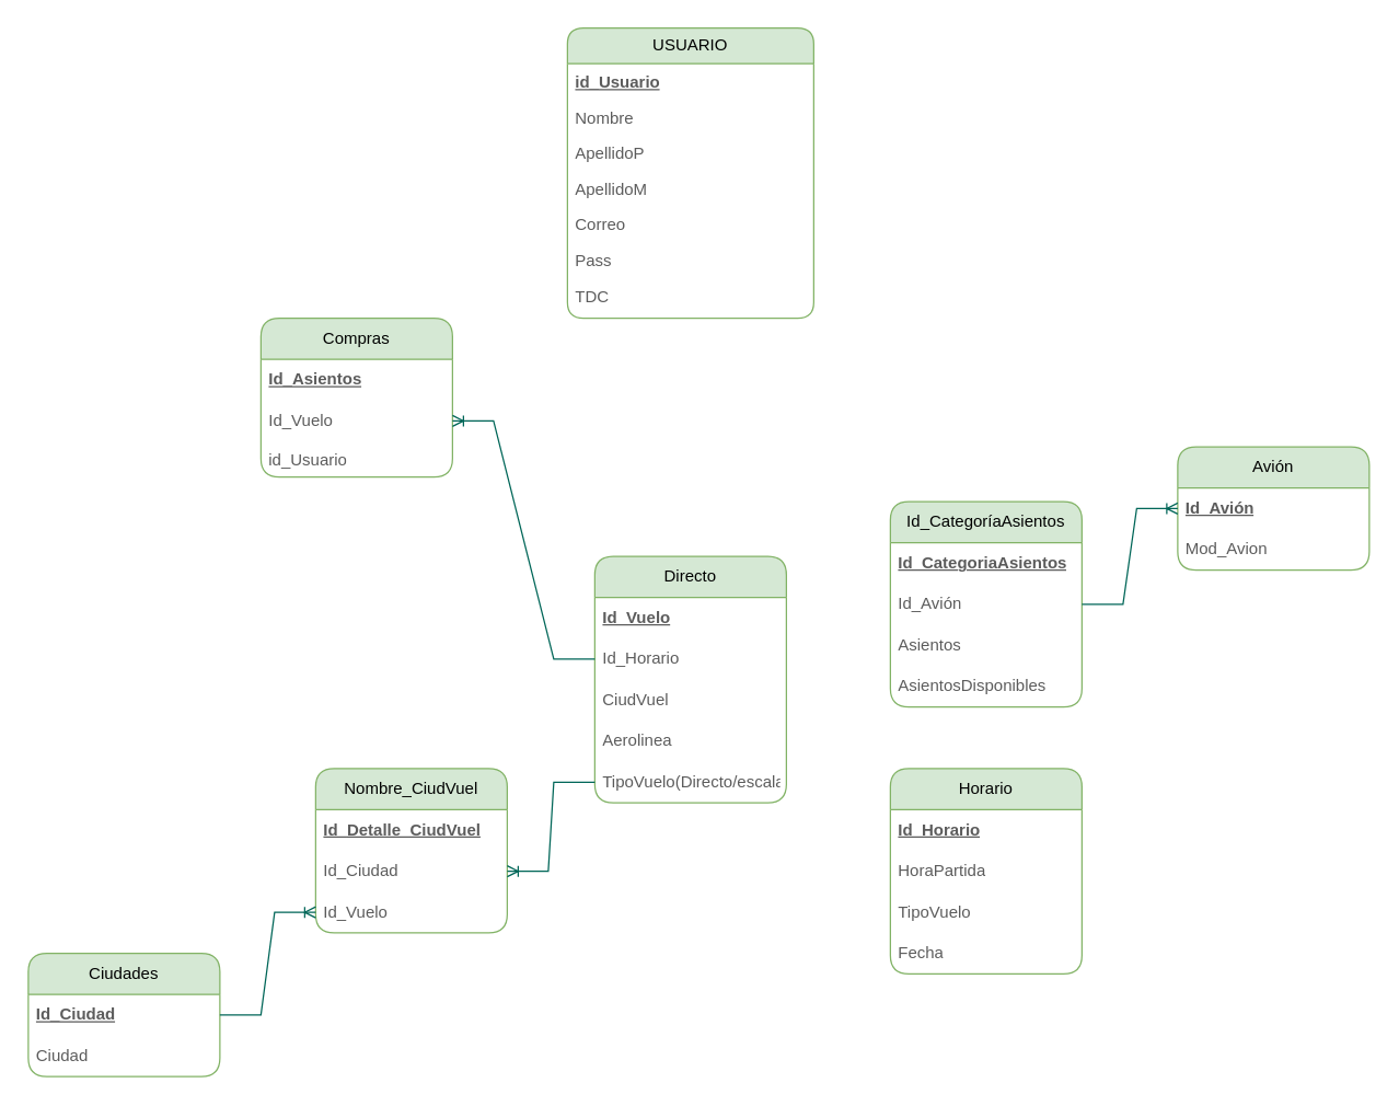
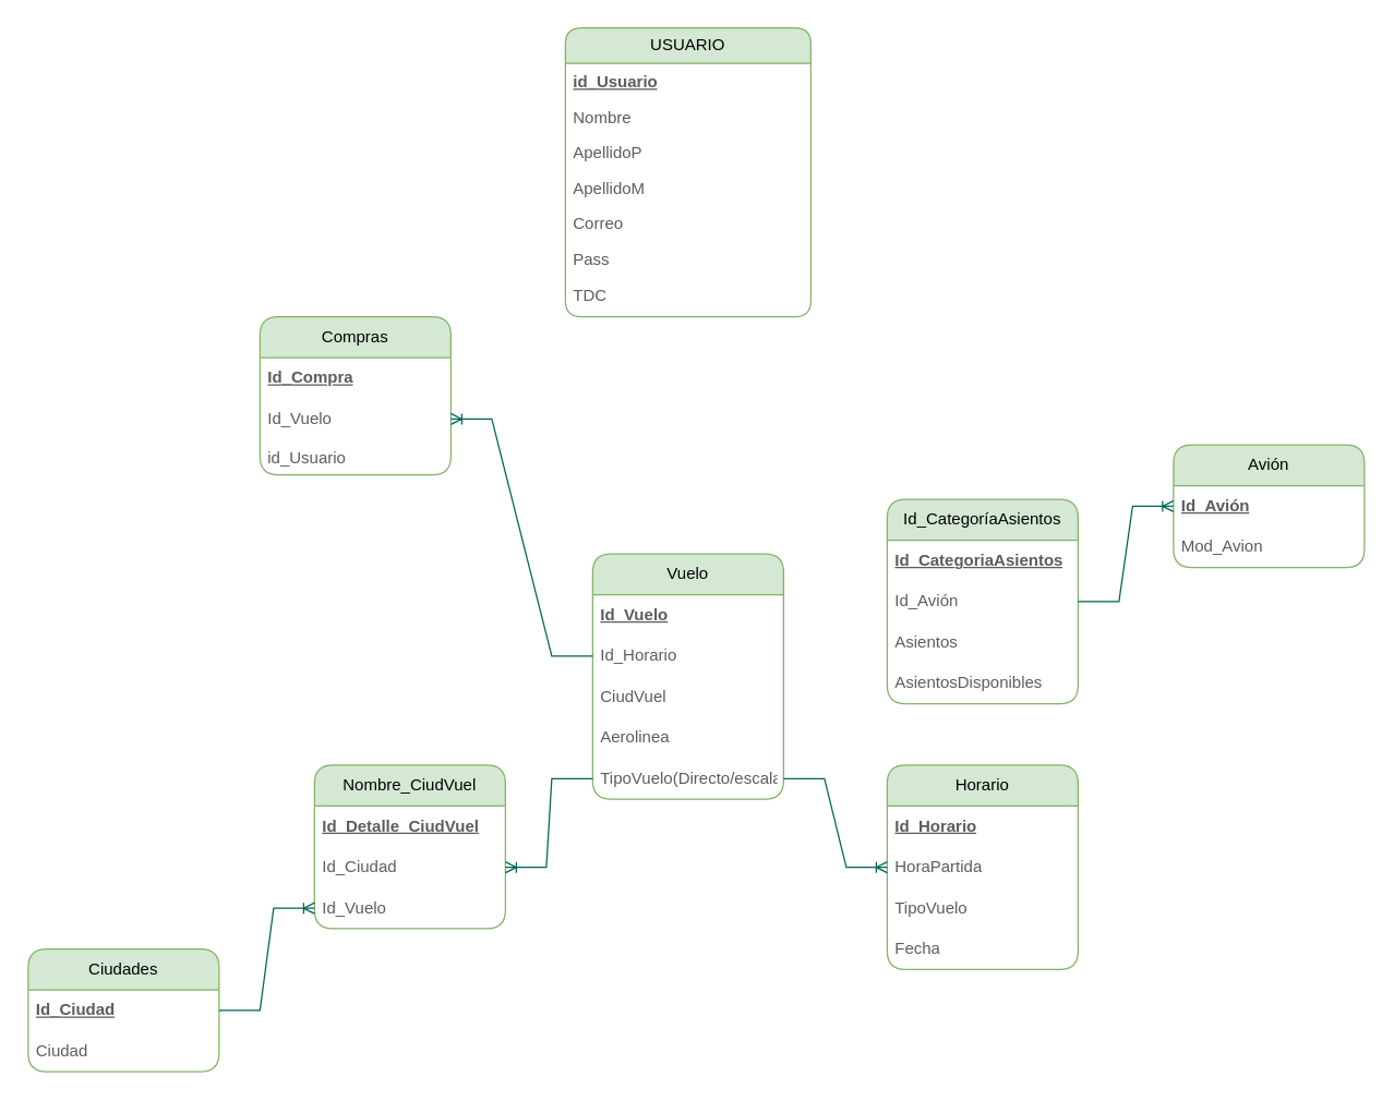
  <mxCell id="0" />
  <mxCell id="1" parent="0" />
  <mxCell id="2" value="USUARIO" style="swimlane;fontStyle=0;childLayout=stackLayout;horizontal=1;startSize=26;fillColor=#d5e8d4;horizontalStack=0;resizeParent=1;resizeParentMax=0;resizeLast=0;collapsible=1;marginBottom=0;whiteSpace=wrap;html=1;rounded=1;labelBackgroundColor=none;strokeColor=#82b366;swimlaneFillColor=none;" parent="1" vertex="1"><mxGeometry x="414" y="20" width="180" height="212" as="geometry" /></mxCell>
  <mxCell id="3" value="id_Usuario" style="text;strokeColor=none;fillColor=none;align=left;verticalAlign=top;spacingLeft=4;spacingRight=4;overflow=hidden;rotatable=0;points=[[0,0.5],[1,0.5]];portConstraint=eastwest;whiteSpace=wrap;html=1;rounded=1;labelBackgroundColor=none;fontColor=#5C5C5C;fontStyle=5" parent="2" vertex="1"><mxGeometry y="26" width="180" height="26" as="geometry" /></mxCell>
  <mxCell id="4" value="Nombre" style="text;strokeColor=none;fillColor=none;align=left;verticalAlign=top;spacingLeft=4;spacingRight=4;overflow=hidden;rotatable=0;points=[[0,0.5],[1,0.5]];portConstraint=eastwest;whiteSpace=wrap;html=1;rounded=1;labelBackgroundColor=none;fontColor=#5C5C5C;" parent="2" vertex="1"><mxGeometry y="52" width="180" height="26" as="geometry" /></mxCell>
  <mxCell id="5" value="ApellidoP" style="text;strokeColor=none;fillColor=none;align=left;verticalAlign=top;spacingLeft=4;spacingRight=4;overflow=hidden;rotatable=0;points=[[0,0.5],[1,0.5]];portConstraint=eastwest;whiteSpace=wrap;html=1;rounded=1;labelBackgroundColor=none;fontColor=#5C5C5C;" parent="2" vertex="1"><mxGeometry y="78" width="180" height="26" as="geometry" /></mxCell>
  <mxCell id="6" value="ApellidoM" style="text;strokeColor=none;fillColor=none;align=left;verticalAlign=top;spacingLeft=4;spacingRight=4;overflow=hidden;rotatable=0;points=[[0,0.5],[1,0.5]];portConstraint=eastwest;whiteSpace=wrap;html=1;rounded=1;labelBackgroundColor=none;fontColor=#5C5C5C;" parent="2" vertex="1"><mxGeometry y="104" width="180" height="26" as="geometry" /></mxCell>
  <mxCell id="7" value="Correo" style="text;strokeColor=none;fillColor=none;align=left;verticalAlign=top;spacingLeft=4;spacingRight=4;overflow=hidden;rotatable=0;points=[[0,0.5],[1,0.5]];portConstraint=eastwest;whiteSpace=wrap;html=1;rounded=1;labelBackgroundColor=none;fontColor=#5C5C5C;" parent="2" vertex="1"><mxGeometry y="130" width="180" height="26" as="geometry" /></mxCell>
  <mxCell id="8" value="Pass" style="text;strokeColor=none;fillColor=none;align=left;verticalAlign=top;spacingLeft=4;spacingRight=4;overflow=hidden;rotatable=0;points=[[0,0.5],[1,0.5]];portConstraint=eastwest;whiteSpace=wrap;html=1;rounded=1;labelBackgroundColor=none;fontColor=#5C5C5C;" parent="2" vertex="1"><mxGeometry y="156" width="180" height="26" as="geometry" /></mxCell>
  <mxCell id="9" value="TDC" style="text;strokeColor=none;fillColor=none;align=left;verticalAlign=middle;spacingLeft=4;spacingRight=4;overflow=hidden;points=[[0,0.5],[1,0.5]];portConstraint=eastwest;rotatable=0;whiteSpace=wrap;html=1;labelBackgroundColor=none;fontColor=#5C5C5C;rounded=1;" parent="2" vertex="1"><mxGeometry y="182" width="180" height="30" as="geometry" /></mxCell>
- <mxCell id="10" value="Directo" style="swimlane;fontStyle=0;childLayout=stackLayout;horizontal=1;startSize=30;horizontalStack=0;resizeParent=1;resizeParentMax=0;resizeLast=0;collapsible=1;marginBottom=0;whiteSpace=wrap;html=1;labelBackgroundColor=none;fillColor=#d5e8d4;strokeColor=#82b366;rounded=1;swimlaneFillColor=none;" parent="1" vertex="1"><mxGeometry x="434" y="406" width="140" height="180" as="geometry" /></mxCell>
+ <mxCell id="10" value="Vuelo" style="swimlane;fontStyle=0;childLayout=stackLayout;horizontal=1;startSize=30;horizontalStack=0;resizeParent=1;resizeParentMax=0;resizeLast=0;collapsible=1;marginBottom=0;whiteSpace=wrap;html=1;labelBackgroundColor=none;fillColor=#d5e8d4;strokeColor=#82b366;rounded=1;swimlaneFillColor=none;" parent="1" vertex="1"><mxGeometry x="434" y="406" width="140" height="180" as="geometry" /></mxCell>
  <mxCell id="11" value="&lt;b&gt;&lt;u&gt;Id_Vuelo&lt;/u&gt;&lt;/b&gt;" style="text;strokeColor=none;fillColor=none;align=left;verticalAlign=middle;spacingLeft=4;spacingRight=4;overflow=hidden;points=[[0,0.5],[1,0.5]];portConstraint=eastwest;rotatable=0;whiteSpace=wrap;html=1;labelBackgroundColor=none;fontColor=#5C5C5C;rounded=1;" parent="10" vertex="1"><mxGeometry y="30" width="140" height="30" as="geometry" /></mxCell>
  <mxCell id="12" value="Id_Horario" style="text;strokeColor=none;fillColor=none;align=left;verticalAlign=middle;spacingLeft=4;spacingRight=4;overflow=hidden;points=[[0,0.5],[1,0.5]];portConstraint=eastwest;rotatable=0;whiteSpace=wrap;html=1;labelBackgroundColor=none;fontColor=#5C5C5C;rounded=1;" parent="10" vertex="1"><mxGeometry y="60" width="140" height="30" as="geometry" /></mxCell>
  <mxCell id="13" value="CiudVuel" style="text;strokeColor=none;fillColor=none;align=left;verticalAlign=middle;spacingLeft=4;spacingRight=4;overflow=hidden;points=[[0,0.5],[1,0.5]];portConstraint=eastwest;rotatable=0;whiteSpace=wrap;html=1;labelBackgroundColor=none;fontColor=#5C5C5C;rounded=1;" parent="10" vertex="1"><mxGeometry y="90" width="140" height="30" as="geometry" /></mxCell>
  <mxCell id="14" value="Aerolinea" style="text;strokeColor=none;fillColor=none;align=left;verticalAlign=middle;spacingLeft=4;spacingRight=4;overflow=hidden;points=[[0,0.5],[1,0.5]];portConstraint=eastwest;rotatable=0;whiteSpace=wrap;html=1;labelBackgroundColor=none;fontColor=#5C5C5C;rounded=1;" parent="10" vertex="1"><mxGeometry y="120" width="140" height="30" as="geometry" /></mxCell>
  <mxCell id="15" value="TipoVuelo(Directo/escalas)" style="text;strokeColor=none;fillColor=none;align=left;verticalAlign=middle;spacingLeft=4;spacingRight=4;overflow=hidden;points=[[0,0.5],[1,0.5]];portConstraint=eastwest;rotatable=0;whiteSpace=wrap;html=1;labelBackgroundColor=none;fontColor=#5C5C5C;rounded=1;" parent="10" vertex="1"><mxGeometry y="150" width="140" height="30" as="geometry" /></mxCell>
  <mxCell id="16" value="Nombre_CiudVuel" style="swimlane;fontStyle=0;childLayout=stackLayout;horizontal=1;startSize=30;horizontalStack=0;resizeParent=1;resizeParentMax=0;resizeLast=0;collapsible=1;marginBottom=0;whiteSpace=wrap;html=1;labelBackgroundColor=none;fillColor=#d5e8d4;strokeColor=#82b366;rounded=1;swimlaneFillColor=none;" parent="1" vertex="1"><mxGeometry x="230" y="561" width="140" height="120" as="geometry" /></mxCell>
  <mxCell id="17" value="Id_&lt;span style=&quot;text-align: center;&quot;&gt;Detalle_CiudVuel&lt;/span&gt;" style="text;strokeColor=none;fillColor=none;align=left;verticalAlign=middle;spacingLeft=4;spacingRight=4;overflow=hidden;points=[[0,0.5],[1,0.5]];portConstraint=eastwest;rotatable=0;whiteSpace=wrap;html=1;labelBackgroundColor=none;fontColor=#5C5C5C;rounded=1;fontStyle=5" parent="16" vertex="1"><mxGeometry y="30" width="140" height="30" as="geometry" /></mxCell>
  <mxCell id="18" value="Id_Ciudad" style="text;strokeColor=none;fillColor=none;align=left;verticalAlign=middle;spacingLeft=4;spacingRight=4;overflow=hidden;points=[[0,0.5],[1,0.5]];portConstraint=eastwest;rotatable=0;whiteSpace=wrap;html=1;labelBackgroundColor=none;fontColor=#5C5C5C;rounded=1;" parent="16" vertex="1"><mxGeometry y="60" width="140" height="30" as="geometry" /></mxCell>
  <mxCell id="19" value="Id_Vuelo" style="text;strokeColor=none;fillColor=none;align=left;verticalAlign=middle;spacingLeft=4;spacingRight=4;overflow=hidden;points=[[0,0.5],[1,0.5]];portConstraint=eastwest;rotatable=0;whiteSpace=wrap;html=1;labelBackgroundColor=none;fontColor=#5C5C5C;rounded=1;" parent="16" vertex="1"><mxGeometry y="90" width="140" height="30" as="geometry" /></mxCell>
  <mxCell id="20" value="Horario" style="swimlane;fontStyle=0;childLayout=stackLayout;horizontal=1;startSize=30;horizontalStack=0;resizeParent=1;resizeParentMax=0;resizeLast=0;collapsible=1;marginBottom=0;whiteSpace=wrap;html=1;labelBackgroundColor=none;fillColor=#d5e8d4;strokeColor=#82b366;rounded=1;swimlaneFillColor=none;" parent="1" vertex="1"><mxGeometry x="650" y="561" width="140" height="150" as="geometry" /></mxCell>
  <mxCell id="21" value="Id_Horario" style="text;strokeColor=none;fillColor=none;align=left;verticalAlign=middle;spacingLeft=4;spacingRight=4;overflow=hidden;points=[[0,0.5],[1,0.5]];portConstraint=eastwest;rotatable=0;whiteSpace=wrap;html=1;labelBackgroundColor=none;fontColor=#5C5C5C;rounded=1;fontStyle=5" parent="20" vertex="1"><mxGeometry y="30" width="140" height="30" as="geometry" /></mxCell>
  <mxCell id="22" value="HoraPartida" style="text;strokeColor=none;fillColor=none;align=left;verticalAlign=middle;spacingLeft=4;spacingRight=4;overflow=hidden;points=[[0,0.5],[1,0.5]];portConstraint=eastwest;rotatable=0;whiteSpace=wrap;html=1;labelBackgroundColor=none;fontColor=#5C5C5C;rounded=1;" parent="20" vertex="1"><mxGeometry y="60" width="140" height="30" as="geometry" /></mxCell>
  <mxCell id="23" value="TipoVuelo" style="text;strokeColor=none;fillColor=none;align=left;verticalAlign=middle;spacingLeft=4;spacingRight=4;overflow=hidden;points=[[0,0.5],[1,0.5]];portConstraint=eastwest;rotatable=0;whiteSpace=wrap;html=1;labelBackgroundColor=none;fontColor=#5C5C5C;rounded=1;" parent="20" vertex="1"><mxGeometry y="90" width="140" height="30" as="geometry" /></mxCell>
  <mxCell id="24" value="Fecha" style="text;strokeColor=none;fillColor=none;align=left;verticalAlign=middle;spacingLeft=4;spacingRight=4;overflow=hidden;points=[[0,0.5],[1,0.5]];portConstraint=eastwest;rotatable=0;whiteSpace=wrap;html=1;labelBackgroundColor=none;fontColor=#5C5C5C;rounded=1;" parent="20" vertex="1"><mxGeometry y="120" width="140" height="30" as="geometry" /></mxCell>
  <mxCell id="25" value="Compras" style="swimlane;fontStyle=0;childLayout=stackLayout;horizontal=1;startSize=30;horizontalStack=0;resizeParent=1;resizeParentMax=0;resizeLast=0;collapsible=1;marginBottom=0;whiteSpace=wrap;html=1;labelBackgroundColor=none;fillColor=#d5e8d4;strokeColor=#82b366;rounded=1;swimlaneFillColor=none;" parent="1" vertex="1"><mxGeometry x="190" y="232" width="140" height="116" as="geometry" /></mxCell>
- <mxCell id="26" value="Id_Asientos" style="text;strokeColor=none;fillColor=none;align=left;verticalAlign=middle;spacingLeft=4;spacingRight=4;overflow=hidden;points=[[0,0.5],[1,0.5]];portConstraint=eastwest;rotatable=0;whiteSpace=wrap;html=1;labelBackgroundColor=none;fontColor=#5C5C5C;rounded=1;fontStyle=5" parent="25" vertex="1"><mxGeometry y="30" width="140" height="30" as="geometry" /></mxCell>
+ <mxCell id="26" value="Id_Compra" style="text;strokeColor=none;fillColor=none;align=left;verticalAlign=middle;spacingLeft=4;spacingRight=4;overflow=hidden;points=[[0,0.5],[1,0.5]];portConstraint=eastwest;rotatable=0;whiteSpace=wrap;html=1;labelBackgroundColor=none;fontColor=#5C5C5C;rounded=1;fontStyle=5" parent="25" vertex="1"><mxGeometry y="30" width="140" height="30" as="geometry" /></mxCell>
  <mxCell id="27" value="Id_Vuelo" style="text;strokeColor=none;fillColor=none;align=left;verticalAlign=middle;spacingLeft=4;spacingRight=4;overflow=hidden;points=[[0,0.5],[1,0.5]];portConstraint=eastwest;rotatable=0;whiteSpace=wrap;html=1;labelBackgroundColor=none;fontColor=#5C5C5C;rounded=1;" parent="25" vertex="1"><mxGeometry y="60" width="140" height="30" as="geometry" /></mxCell>
  <mxCell id="28" value="id_Usuario" style="text;strokeColor=none;fillColor=none;align=left;verticalAlign=top;spacingLeft=4;spacingRight=4;overflow=hidden;rotatable=0;points=[[0,0.5],[1,0.5]];portConstraint=eastwest;whiteSpace=wrap;html=1;rounded=1;labelBackgroundColor=none;fontColor=#5C5C5C;" parent="25" vertex="1"><mxGeometry y="90" width="140" height="26" as="geometry" /></mxCell>
  <mxCell id="29" value="Avión" style="swimlane;fontStyle=0;childLayout=stackLayout;horizontal=1;startSize=30;horizontalStack=0;resizeParent=1;resizeParentMax=0;resizeLast=0;collapsible=1;marginBottom=0;whiteSpace=wrap;html=1;labelBackgroundColor=none;fillColor=#d5e8d4;strokeColor=#82b366;rounded=1;swimlaneFillColor=none;" parent="1" vertex="1"><mxGeometry x="860" y="326" width="140" height="90" as="geometry" /></mxCell>
  <mxCell id="30" value="Id_Avión" style="text;strokeColor=none;fillColor=none;align=left;verticalAlign=middle;spacingLeft=4;spacingRight=4;overflow=hidden;points=[[0,0.5],[1,0.5]];portConstraint=eastwest;rotatable=0;whiteSpace=wrap;html=1;labelBackgroundColor=none;fontColor=#5C5C5C;rounded=1;fontStyle=5" parent="29" vertex="1"><mxGeometry y="30" width="140" height="30" as="geometry" /></mxCell>
  <mxCell id="31" value="Mod_Avion" style="text;strokeColor=none;fillColor=none;align=left;verticalAlign=middle;spacingLeft=4;spacingRight=4;overflow=hidden;points=[[0,0.5],[1,0.5]];portConstraint=eastwest;rotatable=0;whiteSpace=wrap;html=1;labelBackgroundColor=none;fontColor=#5C5C5C;rounded=1;" parent="29" vertex="1"><mxGeometry y="60" width="140" height="30" as="geometry" /></mxCell>
  <mxCell id="32" value="Id_CategoríaAsientos" style="swimlane;fontStyle=0;childLayout=stackLayout;horizontal=1;startSize=30;horizontalStack=0;resizeParent=1;resizeParentMax=0;resizeLast=0;collapsible=1;marginBottom=0;whiteSpace=wrap;html=1;labelBackgroundColor=none;fillColor=#d5e8d4;strokeColor=#82b366;rounded=1;swimlaneFillColor=none;" parent="1" vertex="1"><mxGeometry x="650" y="366" width="140" height="150" as="geometry" /></mxCell>
  <mxCell id="33" value="Id_CategoriaAsientos" style="text;strokeColor=none;fillColor=none;align=left;verticalAlign=middle;spacingLeft=4;spacingRight=4;overflow=hidden;points=[[0,0.5],[1,0.5]];portConstraint=eastwest;rotatable=0;whiteSpace=wrap;html=1;labelBackgroundColor=none;fontColor=#5C5C5C;rounded=1;fontStyle=5" parent="32" vertex="1"><mxGeometry y="30" width="140" height="30" as="geometry" /></mxCell>
  <mxCell id="34" value="Id_Avión" style="text;strokeColor=none;fillColor=none;align=left;verticalAlign=middle;spacingLeft=4;spacingRight=4;overflow=hidden;points=[[0,0.5],[1,0.5]];portConstraint=eastwest;rotatable=0;whiteSpace=wrap;html=1;labelBackgroundColor=none;fontColor=#5C5C5C;rounded=1;" parent="32" vertex="1"><mxGeometry y="60" width="140" height="30" as="geometry" /></mxCell>
  <mxCell id="35" value="Asientos" style="text;strokeColor=none;fillColor=none;align=left;verticalAlign=middle;spacingLeft=4;spacingRight=4;overflow=hidden;points=[[0,0.5],[1,0.5]];portConstraint=eastwest;rotatable=0;whiteSpace=wrap;html=1;labelBackgroundColor=none;fontColor=#5C5C5C;rounded=1;" parent="32" vertex="1"><mxGeometry y="90" width="140" height="30" as="geometry" /></mxCell>
  <mxCell id="36" value="AsientosDisponibles" style="text;strokeColor=none;fillColor=none;align=left;verticalAlign=middle;spacingLeft=4;spacingRight=4;overflow=hidden;points=[[0,0.5],[1,0.5]];portConstraint=eastwest;rotatable=0;whiteSpace=wrap;html=1;labelBackgroundColor=none;fontColor=#5C5C5C;rounded=1;" parent="32" vertex="1"><mxGeometry y="120" width="140" height="30" as="geometry" /></mxCell>
  <mxCell id="37" value="Ciudades" style="swimlane;fontStyle=0;childLayout=stackLayout;horizontal=1;startSize=30;horizontalStack=0;resizeParent=1;resizeParentMax=0;resizeLast=0;collapsible=1;marginBottom=0;whiteSpace=wrap;html=1;labelBackgroundColor=none;fillColor=#d5e8d4;strokeColor=#82b366;rounded=1;swimlaneFillColor=none;" parent="1" vertex="1"><mxGeometry x="20" y="696" width="140" height="90" as="geometry" /></mxCell>
  <mxCell id="38" value="Id_Ciudad" style="text;strokeColor=none;fillColor=none;align=left;verticalAlign=middle;spacingLeft=4;spacingRight=4;overflow=hidden;points=[[0,0.5],[1,0.5]];portConstraint=eastwest;rotatable=0;whiteSpace=wrap;html=1;labelBackgroundColor=none;fontColor=#5C5C5C;rounded=1;fontStyle=5" parent="37" vertex="1"><mxGeometry y="30" width="140" height="30" as="geometry" /></mxCell>
  <mxCell id="39" value="Ciudad" style="text;strokeColor=none;fillColor=none;align=left;verticalAlign=middle;spacingLeft=4;spacingRight=4;overflow=hidden;points=[[0,0.5],[1,0.5]];portConstraint=eastwest;rotatable=0;whiteSpace=wrap;html=1;labelBackgroundColor=none;fontColor=#5C5C5C;rounded=1;" parent="37" vertex="1"><mxGeometry y="60" width="140" height="30" as="geometry" /></mxCell>
  <mxCell id="40" value="" style="edgeStyle=entityRelationEdgeStyle;fontSize=12;html=1;endArrow=ERoneToMany;rounded=0;strokeColor=#006658;fontColor=#5C5C5C;fillColor=#21C0A5;entryX=1;entryY=0.5;entryDx=0;entryDy=0;exitX=0;exitY=0.5;exitDx=0;exitDy=0;" parent="1" source="12" target="27" edge="1"><mxGeometry width="100" height="100" relative="1" as="geometry"><mxPoint x="910" y="496" as="sourcePoint" /><mxPoint x="1010" y="396" as="targetPoint" /></mxGeometry></mxCell>
  <mxCell id="41" value="" style="edgeStyle=entityRelationEdgeStyle;fontSize=12;html=1;endArrow=ERoneToMany;rounded=0;strokeColor=#006658;fontColor=#5C5C5C;fillColor=#21C0A5;exitX=0;exitY=0.5;exitDx=0;exitDy=0;entryX=1;entryY=0.5;entryDx=0;entryDy=0;" parent="1" edge="1" target="18" source="15"><mxGeometry width="100" height="100" relative="1" as="geometry"><mxPoint x="920" y="506" as="sourcePoint" /><mxPoint x="1020" y="406" as="targetPoint" /></mxGeometry></mxCell>
  <mxCell id="42" value="" style="edgeStyle=entityRelationEdgeStyle;fontSize=12;html=1;endArrow=ERoneToMany;rounded=0;strokeColor=#006658;fontColor=#5C5C5C;fillColor=#21C0A5;exitX=1;exitY=0.5;exitDx=0;exitDy=0;" parent="1" edge="1" target="19" source="38"><mxGeometry width="100" height="100" relative="1" as="geometry"><mxPoint x="930" y="516" as="sourcePoint" /><mxPoint x="1030" y="416" as="targetPoint" /></mxGeometry></mxCell>
+ <mxCell id="43" value="" style="edgeStyle=entityRelationEdgeStyle;fontSize=12;html=1;endArrow=ERoneToMany;rounded=0;strokeColor=#006658;fontColor=#5C5C5C;fillColor=#21C0A5;exitX=1;exitY=0.5;exitDx=0;exitDy=0;" parent="1" edge="1" target="20" source="15"><mxGeometry width="100" height="100" relative="1" as="geometry"><mxPoint x="940" y="526" as="sourcePoint" /><mxPoint x="1040" y="426" as="targetPoint" /><Array as="points"><mxPoint x="604" y="546" /><mxPoint x="630" y="636" /></Array></mxGeometry></mxCell>
  <mxCell id="44" value="" style="edgeStyle=entityRelationEdgeStyle;fontSize=12;html=1;endArrow=ERoneToMany;rounded=0;strokeColor=#006658;fontColor=#5C5C5C;fillColor=#21C0A5;exitX=1;exitY=0.5;exitDx=0;exitDy=0;entryX=0;entryY=0.5;entryDx=0;entryDy=0;" parent="1" edge="1" target="30" source="34"><mxGeometry width="100" height="100" relative="1" as="geometry"><mxPoint x="960" y="546" as="sourcePoint" /><mxPoint x="1060" y="446" as="targetPoint" /></mxGeometry></mxCell>
